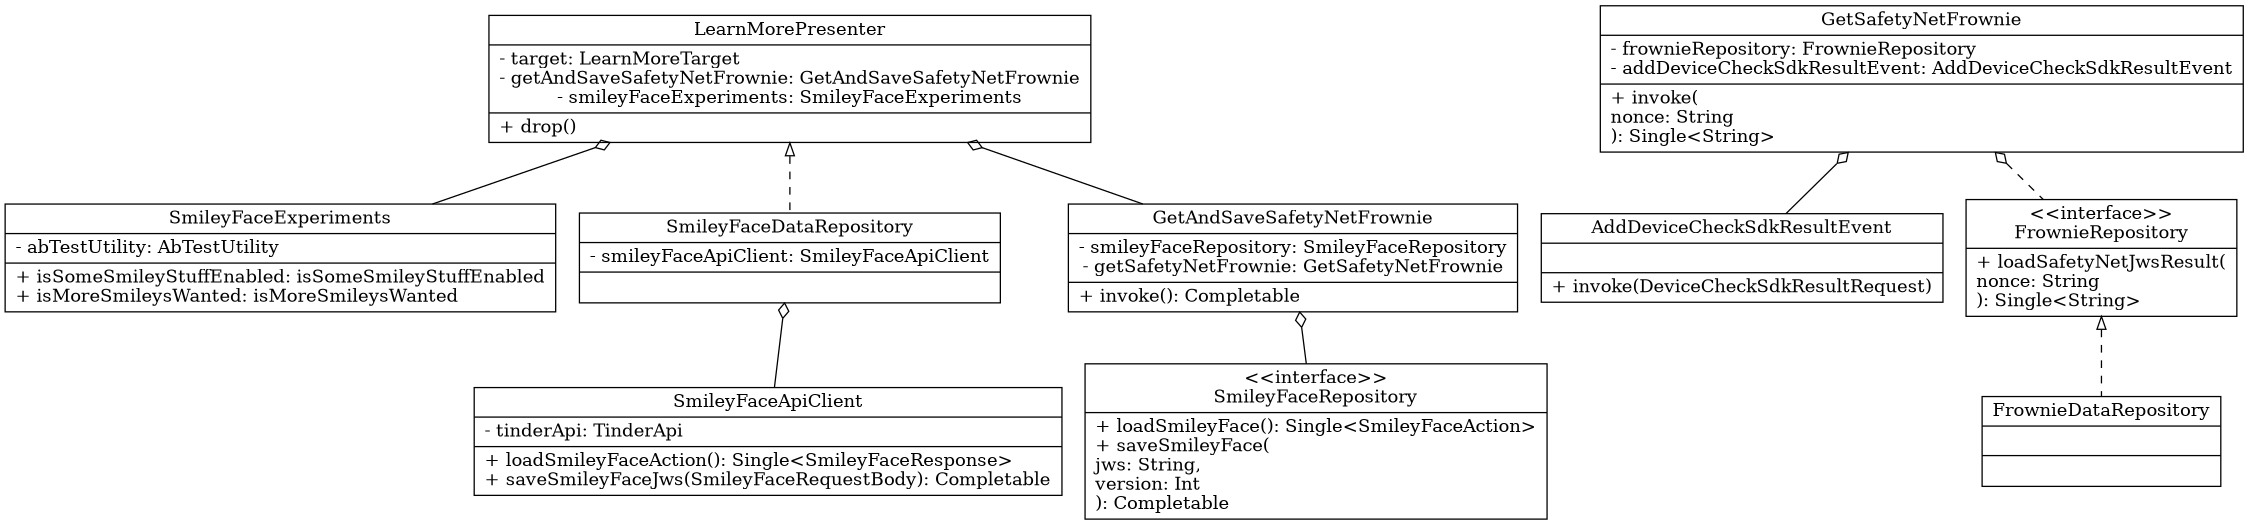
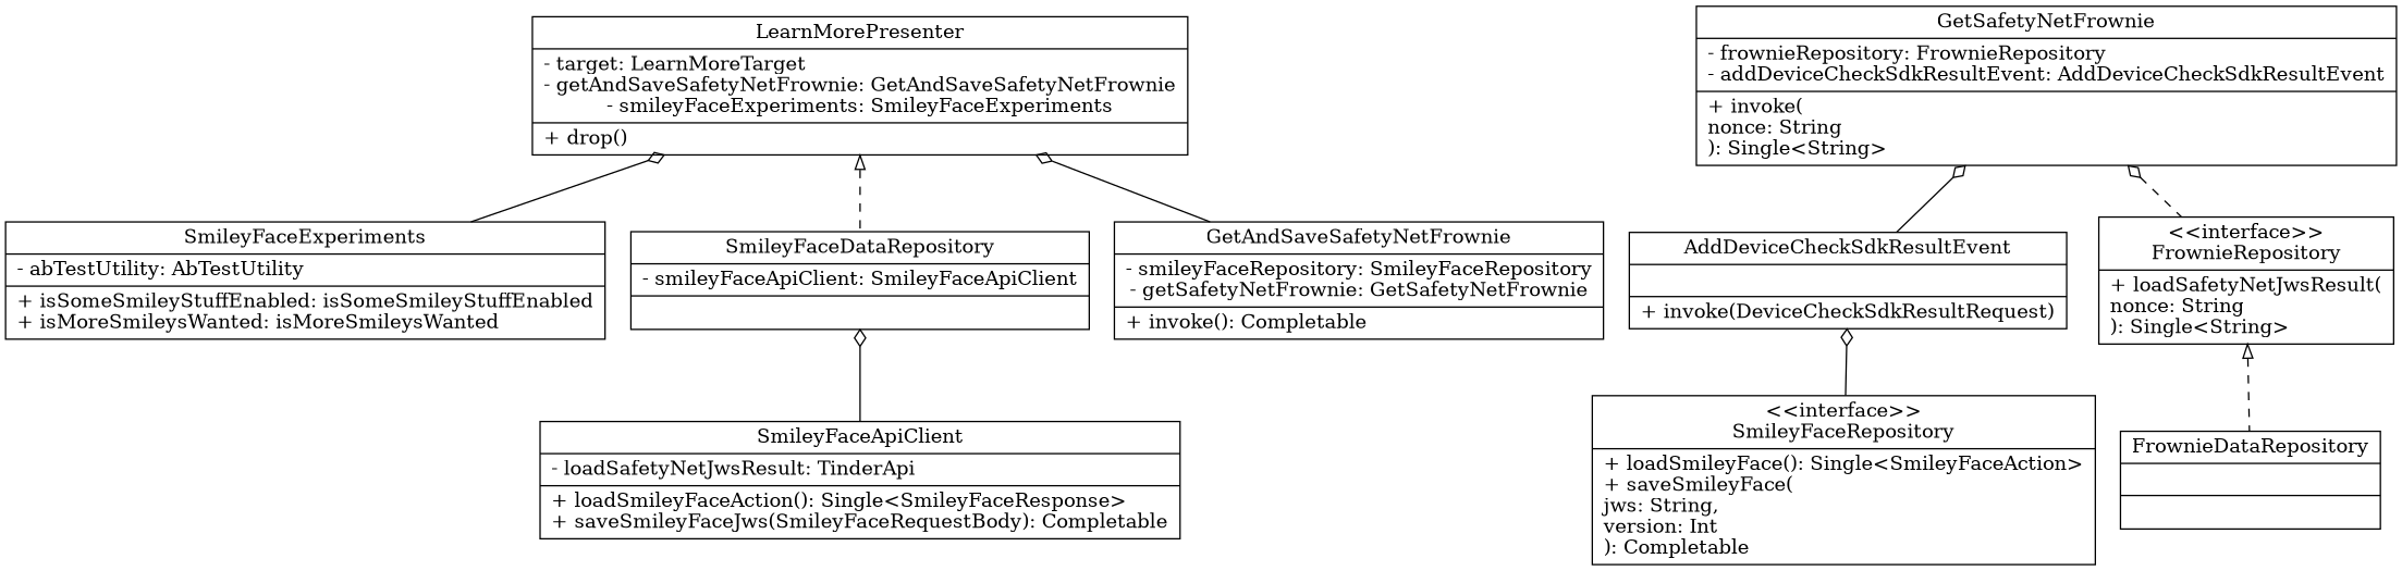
  strict digraph {
    node [shape=record]
    edge [arrowtail=odiamond dir=back]
    n1 [label="{SmileyFaceExperiments|- abTestUtility: AbTestUtility\l|+ isSomeSmileyStuffEnabled: isSomeSmileyStuffEnabled\l+ isMoreSmileysWanted: isMoreSmileysWanted\l}"]
-   n2 [label="{SmileyFaceApiClient|- tinderApi: TinderApi\l|+ loadSmileyFaceAction(): Single\<SmileyFaceResponse\>\l+ saveSmileyFaceJws(SmileyFaceRequestBody): Completable\l}"]
+   n2 [label="{SmileyFaceApiClient|- loadSafetyNetJwsResult: TinderApi\l|+ loadSmileyFaceAction(): Single\<SmileyFaceResponse\>\l+ saveSmileyFaceJws(SmileyFaceRequestBody): Completable\l}"]
    n3 [label="{AddDeviceCheckSdkResultEvent||+ invoke(DeviceCheckSdkResultRequest)\l}"]
    n4 [label="{FrownieDataRepository||\l}"]
    n5 [label="{ \<\<interface\>\>\nFrownieRepository|+ loadSafetyNetJwsResult(\lnonce: String\l): Single\<String\>\l}"]
    n6 [label="{SmileyFaceDataRepository|- smileyFaceApiClient: SmileyFaceApiClient|\l}"]
    n7 [label="{ \<\<interface\>\>\nSmileyFaceRepository|+ loadSmileyFace(): Single\<SmileyFaceAction\>\l+ saveSmileyFace(\ljws: String,\lversion: Int\l): Completable\l}"]
    n8 [label="{GetSafetyNetFrownie|- frownieRepository: FrownieRepository\l- addDeviceCheckSdkResultEvent: AddDeviceCheckSdkResultEvent|+ invoke(\lnonce: String\l): Single\<String\>\l}"]
    n9 [label="{GetAndSaveSafetyNetFrownie|- smileyFaceRepository: SmileyFaceRepository\l- getSafetyNetFrownie: GetSafetyNetFrownie|+ invoke(): Completable\l}"]
    n10 [label="{LearnMorePresenter|- target: LearnMoreTarget\l- getAndSaveSafetyNetFrownie: GetAndSaveSafetyNetFrownie\l- smileyFaceExperiments: SmileyFaceExperiments|+ drop()\l}"]
    n5 -> n4 [arrowtail=onormal style=dashed]
    n6 -> n2
    n8 -> n3
    n8 -> n5 [style=dashed]
-   n9 -> n7
+   n3 -> n7
    n10 -> n1
    n10 -> n6 [arrowtail=onormal style=dashed]
    n10 -> n9
  }
